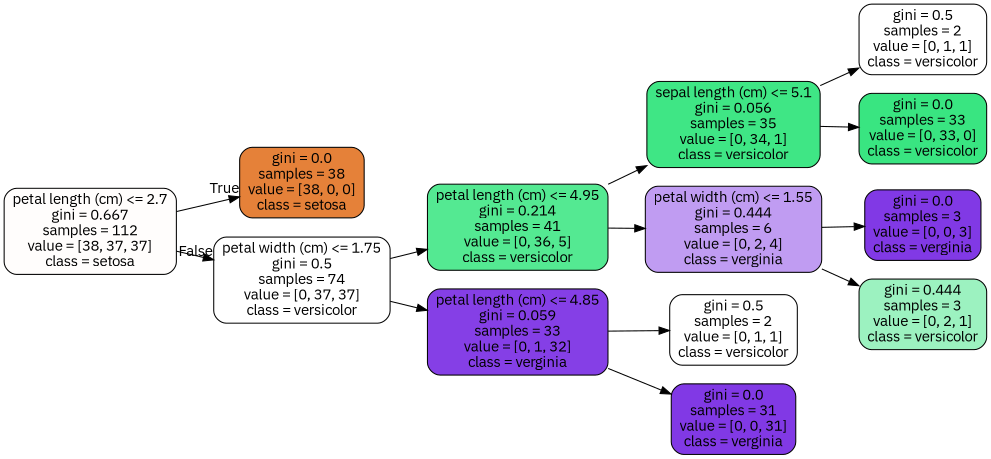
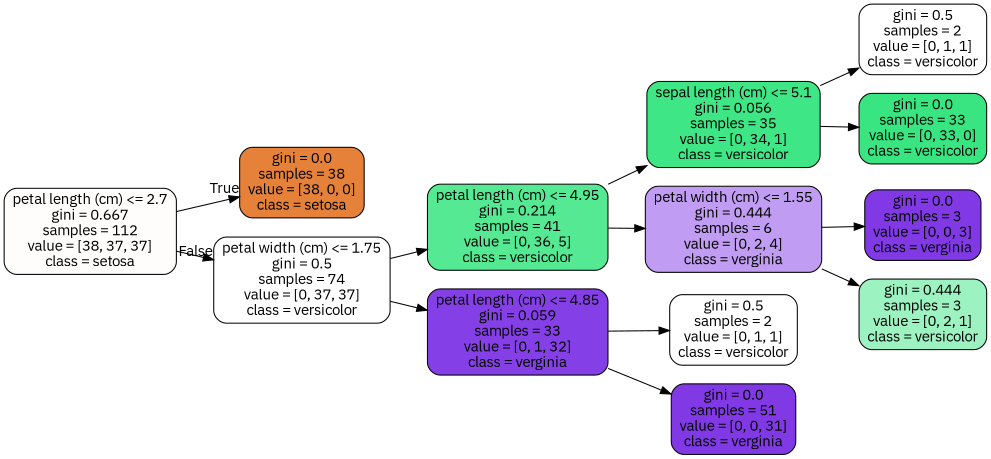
  digraph {
    rankdir=LR
    fontname="IBM Plex Sans"
    node [color=black fillcolor="#ffffff" fontname="IBM Plex Sans" shape=box style="filled, rounded"]
    edge [fontname="IBM Plex Sans"]
    n1 [fillcolor="#fffdfc" label="petal length (cm) <= 2.7\ngini = 0.667\nsamples = 112\nvalue = [38, 37, 37]\nclass = setosa"]
    n2 [fillcolor="#e58139" label="gini = 0.0\nsamples = 38\nvalue = [38, 0, 0]\nclass = setosa"]
    n3 [label="petal width (cm) <= 1.75\ngini = 0.5\nsamples = 74\nvalue = [0, 37, 37]\nclass = versicolor"]
    n4 [fillcolor="#54e992" label="petal length (cm) <= 4.95\ngini = 0.214\nsamples = 41\nvalue = [0, 36, 5]\nclass = versicolor"]
    n5 [fillcolor="#853fe6" label="petal length (cm) <= 4.85\ngini = 0.059\nsamples = 33\nvalue = [0, 1, 32]\nclass = verginia"]
    n6 [fillcolor="#3fe685" label="sepal length (cm) <= 5.1\ngini = 0.056\nsamples = 35\nvalue = [0, 34, 1]\nclass = versicolor"]
    n7 [fillcolor="#c09cf2" label="petal width (cm) <= 1.55\ngini = 0.444\nsamples = 6\nvalue = [0, 2, 4]\nclass = verginia"]
    n8 [label="gini = 0.5\nsamples = 2\nvalue = [0, 1, 1]\nclass = versicolor"]
    n9 [fillcolor="#39e581" label="gini = 0.0\nsamples = 33\nvalue = [0, 33, 0]\nclass = versicolor"]
    n10 [fillcolor="#8139e5" label="gini = 0.0\nsamples = 3\nvalue = [0, 0, 3]\nclass = verginia"]
    n11 [fillcolor="#9cf2c0" label="gini = 0.444\nsamples = 3\nvalue = [0, 2, 1]\nclass = versicolor"]
    n12 [label="gini = 0.5\nsamples = 2\nvalue = [0, 1, 1]\nclass = versicolor"]
-   n13 [fillcolor="#8139e5" label="gini = 0.0\nsamples = 31\nvalue = [0, 0, 31]\nclass = verginia"]
+   n13 [fillcolor="#8139e5" label="gini = 0.0\nsamples = 51\nvalue = [0, 0, 31]\nclass = verginia"]
    n1 -> n2 [headlabel=True labelangle=-45 labeldistance=2.5]
    n1 -> n3 [headlabel=False labelangle=45 labeldistance=2.5]
    n3 -> n4
    n3 -> n5
    n4 -> n6
    n4 -> n7
    n5 -> n12
    n5 -> n13
    n6 -> n8
    n6 -> n9
    n7 -> n10
    n7 -> n11
  }
